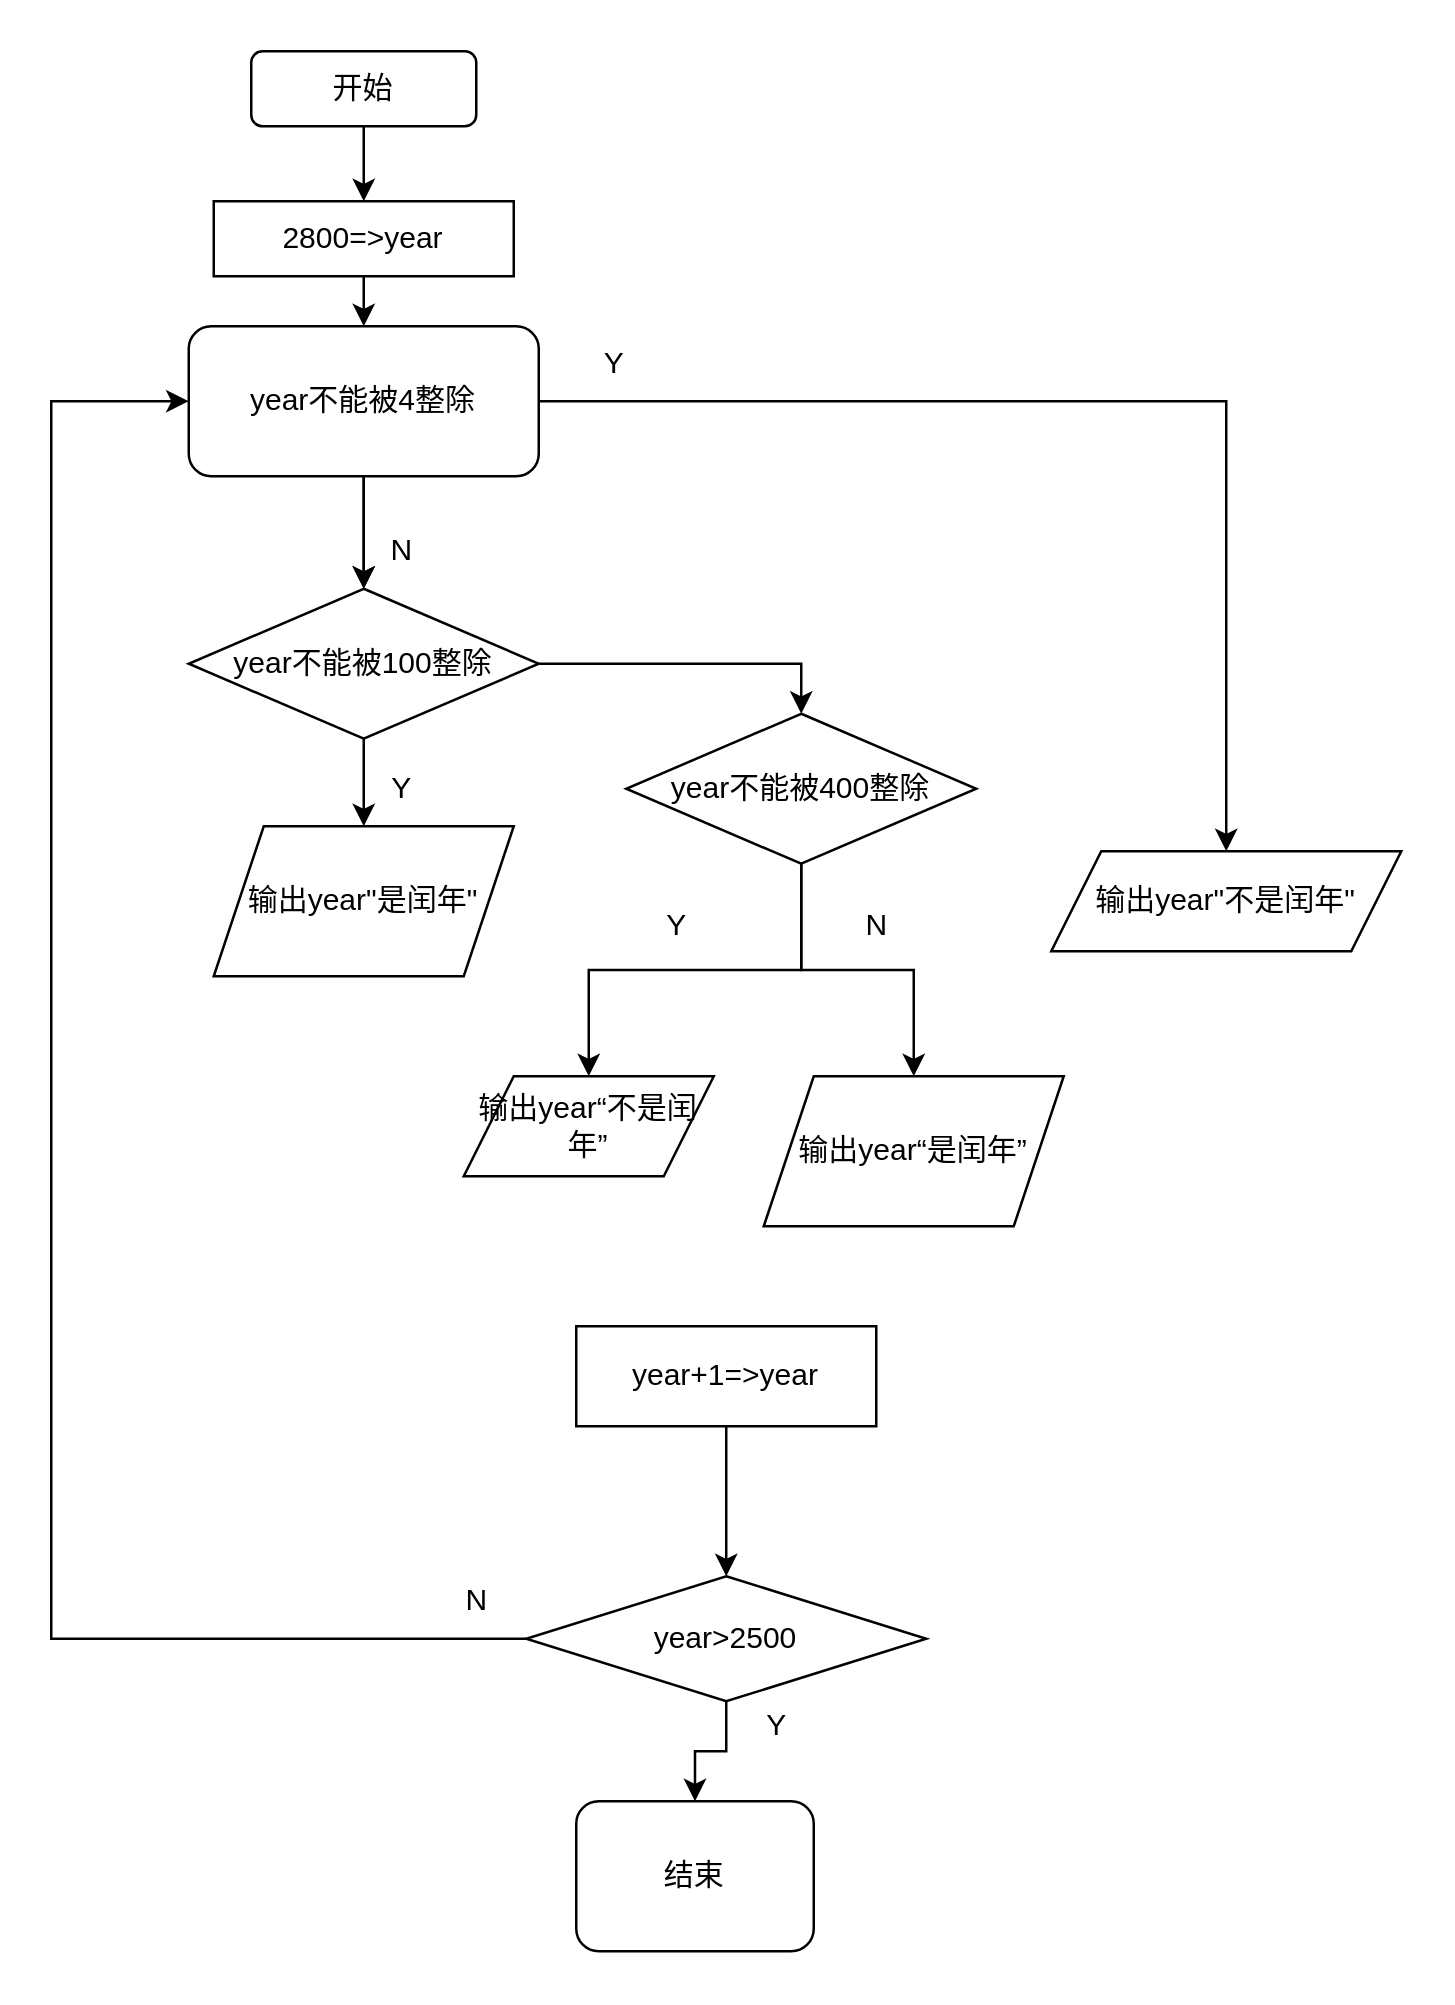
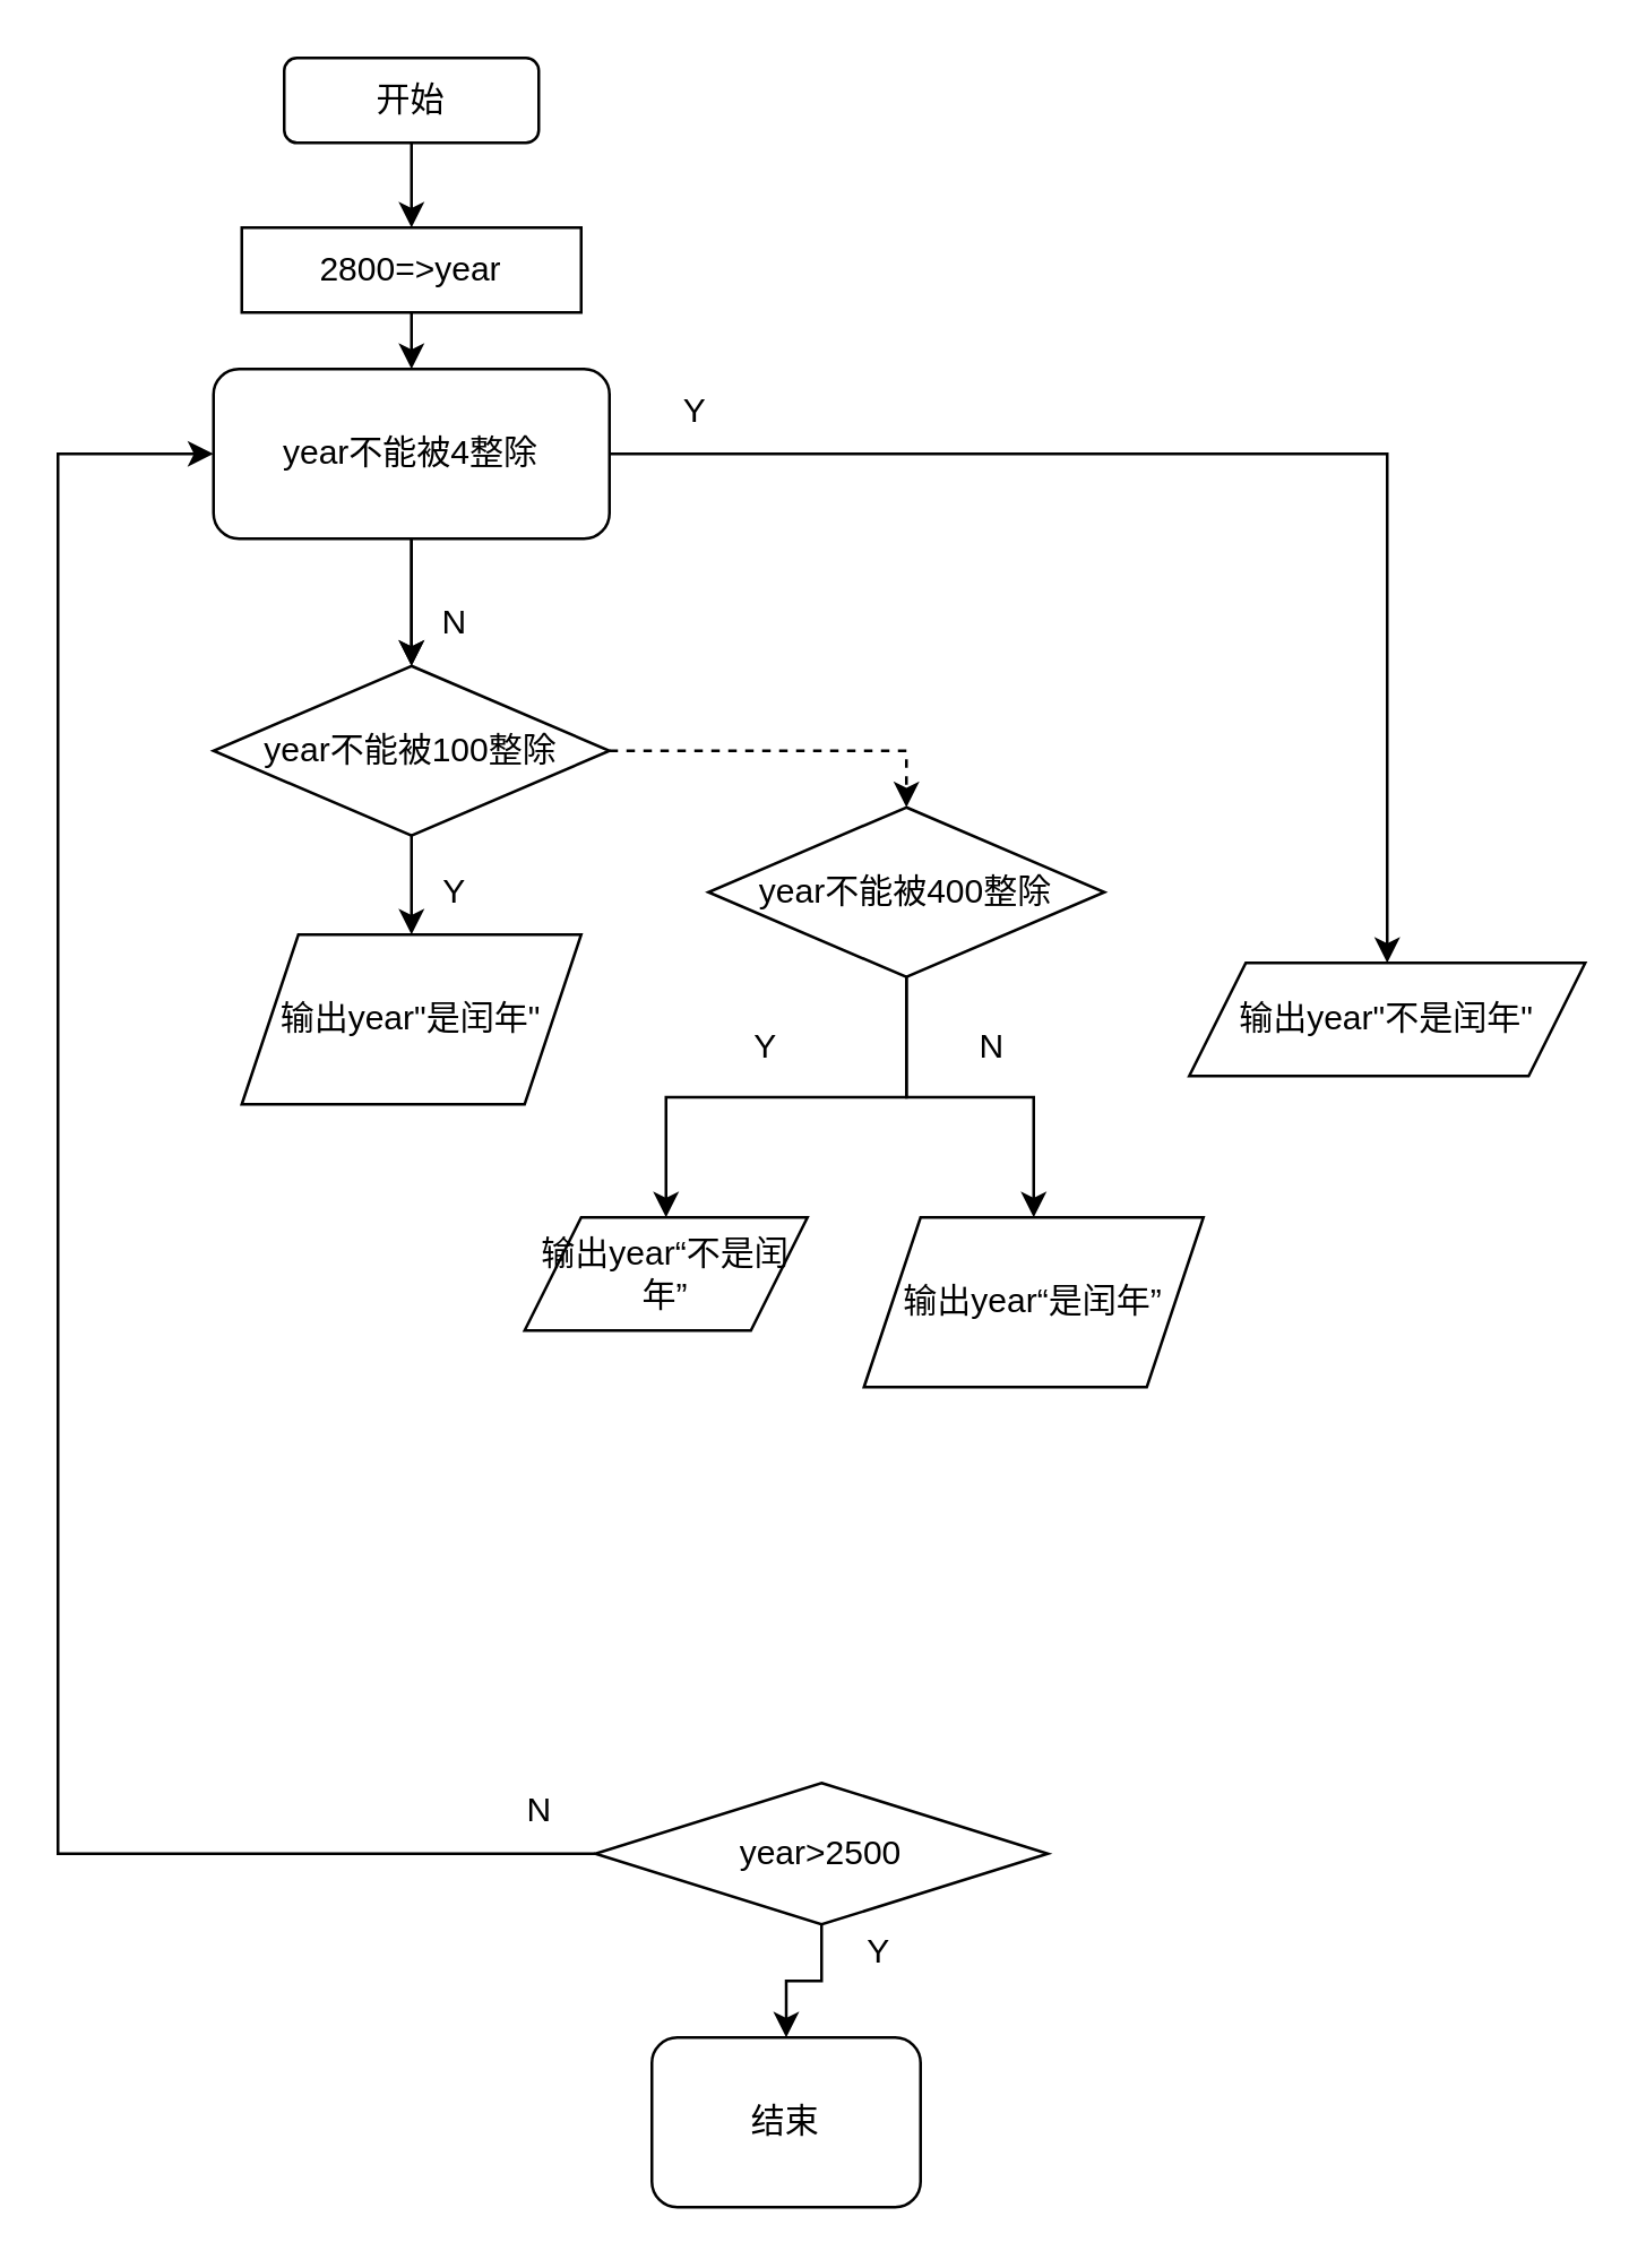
  <mxCell id="0" />
  <mxCell id="1" parent="0" />
  <mxCell id="2" style="edgeStyle=orthogonalEdgeStyle;rounded=0;orthogonalLoop=1;jettySize=auto;html=1;entryX=0.5;entryY=0;entryDx=0;entryDy=0;" edge="1" parent="1" source="3" target="5"><mxGeometry relative="1" as="geometry" /></mxCell>
  <mxCell id="3" value="开始" style="rounded=1;whiteSpace=wrap;html=1;" vertex="1" parent="1"><mxGeometry x="100" y="20" width="90" height="30" as="geometry" /></mxCell>
  <mxCell id="4" style="edgeStyle=orthogonalEdgeStyle;rounded=0;orthogonalLoop=1;jettySize=auto;html=1;exitX=0.5;exitY=1;exitDx=0;exitDy=0;entryX=0.5;entryY=0;entryDx=0;entryDy=0;" edge="1" parent="1" source="5" target="9"><mxGeometry relative="1" as="geometry" /></mxCell>
  <mxCell id="5" value="2800=&amp;gt;year" style="rounded=0;whiteSpace=wrap;html=1;" vertex="1" parent="1"><mxGeometry x="85" y="80" width="120" height="30" as="geometry" /></mxCell>
  <mxCell id="6" value="" style="edgeStyle=orthogonalEdgeStyle;rounded=0;orthogonalLoop=1;jettySize=auto;html=1;" edge="1" parent="1" source="9" target="12"><mxGeometry relative="1" as="geometry" /></mxCell>
  <mxCell id="7" value="" style="edgeStyle=orthogonalEdgeStyle;rounded=0;orthogonalLoop=1;jettySize=auto;html=1;" edge="1" parent="1" source="9" target="12"><mxGeometry relative="1" as="geometry" /></mxCell>
  <mxCell id="8" style="edgeStyle=orthogonalEdgeStyle;rounded=0;orthogonalLoop=1;jettySize=auto;html=1;entryX=0.5;entryY=0;entryDx=0;entryDy=0;" edge="1" parent="1" source="9" target="20"><mxGeometry relative="1" as="geometry" /></mxCell>
  <mxCell id="9" value="year不能被4整除" style="whiteSpace=wrap;html=1;rounded=1;" vertex="1" parent="1"><mxGeometry x="75" y="130" width="140" height="60" as="geometry" /></mxCell>
  <mxCell id="10" style="edgeStyle=orthogonalEdgeStyle;rounded=0;orthogonalLoop=1;jettySize=auto;html=1;exitX=0.5;exitY=1;exitDx=0;exitDy=0;entryX=0.5;entryY=0;entryDx=0;entryDy=0;" edge="1" parent="1" source="12" target="14"><mxGeometry relative="1" as="geometry" /></mxCell>
- <mxCell id="11" style="edgeStyle=orthogonalEdgeStyle;rounded=0;orthogonalLoop=1;jettySize=auto;html=1;entryX=0.5;entryY=0;entryDx=0;entryDy=0;" edge="1" parent="1" source="12" target="18"><mxGeometry relative="1" as="geometry" /></mxCell>
+ <mxCell id="11" style="edgeStyle=orthogonalEdgeStyle;rounded=0;orthogonalLoop=1;jettySize=auto;html=1;entryX=0.5;entryY=0;entryDx=0;entryDy=0;dashed=1;" edge="1" parent="1" source="12" target="18"><mxGeometry relative="1" as="geometry" /></mxCell>
  <mxCell id="12" value="year不能被100整除" style="rhombus;whiteSpace=wrap;html=1;" vertex="1" parent="1"><mxGeometry x="75" y="235" width="140" height="60" as="geometry" /></mxCell>
  <mxCell id="13" value="N" style="text;html=1;align=center;verticalAlign=middle;resizable=0;points=[];autosize=1;strokeColor=none;fillColor=none;" vertex="1" parent="1"><mxGeometry x="145" y="205" width="30" height="30" as="geometry" /></mxCell>
  <mxCell id="14" value="输出year&quot;是闰年&quot;" style="shape=parallelogram;perimeter=parallelogramPerimeter;whiteSpace=wrap;html=1;fixedSize=1;" vertex="1" parent="1"><mxGeometry x="85" y="330" width="120" height="60" as="geometry" /></mxCell>
  <mxCell id="15" value="Y" style="text;html=1;align=center;verticalAlign=middle;resizable=0;points=[];autosize=1;strokeColor=none;fillColor=none;" vertex="1" parent="1"><mxGeometry x="145" y="300" width="30" height="30" as="geometry" /></mxCell>
  <mxCell id="16" style="edgeStyle=orthogonalEdgeStyle;rounded=0;orthogonalLoop=1;jettySize=auto;html=1;entryX=0.5;entryY=0;entryDx=0;entryDy=0;" edge="1" parent="1" source="18" target="21"><mxGeometry relative="1" as="geometry" /></mxCell>
  <mxCell id="17" style="edgeStyle=orthogonalEdgeStyle;rounded=0;orthogonalLoop=1;jettySize=auto;html=1;entryX=0.5;entryY=0;entryDx=0;entryDy=0;" edge="1" parent="1" source="18" target="22"><mxGeometry relative="1" as="geometry" /></mxCell>
  <mxCell id="18" value="year不能被400整除" style="rhombus;whiteSpace=wrap;html=1;" vertex="1" parent="1"><mxGeometry x="250" y="285" width="140" height="60" as="geometry" /></mxCell>
  <mxCell id="19" value="Y" style="text;html=1;align=center;verticalAlign=middle;resizable=0;points=[];autosize=1;strokeColor=none;fillColor=none;" vertex="1" parent="1"><mxGeometry x="230" y="130" width="30" height="30" as="geometry" /></mxCell>
  <mxCell id="20" value="输出year&quot;不是闰年&quot;" style="shape=parallelogram;perimeter=parallelogramPerimeter;whiteSpace=wrap;html=1;fixedSize=1;" vertex="1" parent="1"><mxGeometry x="420" y="340" width="140" height="40" as="geometry" /></mxCell>
  <mxCell id="21" value="输出year“不是闰年”" style="shape=parallelogram;perimeter=parallelogramPerimeter;whiteSpace=wrap;html=1;fixedSize=1;" vertex="1" parent="1"><mxGeometry x="185" y="430" width="100" height="40" as="geometry" /></mxCell>
  <mxCell id="22" value="输出year“是闰年”" style="shape=parallelogram;perimeter=parallelogramPerimeter;whiteSpace=wrap;html=1;fixedSize=1;" vertex="1" parent="1"><mxGeometry x="305" y="430" width="120" height="60" as="geometry" /></mxCell>
  <mxCell id="23" value="Y" style="text;html=1;align=center;verticalAlign=middle;resizable=0;points=[];autosize=1;strokeColor=none;fillColor=none;" vertex="1" parent="1"><mxGeometry x="255" y="355" width="30" height="30" as="geometry" /></mxCell>
  <mxCell id="24" value="N" style="text;html=1;align=center;verticalAlign=middle;resizable=0;points=[];autosize=1;strokeColor=none;fillColor=none;" vertex="1" parent="1"><mxGeometry x="335" y="355" width="30" height="30" as="geometry" /></mxCell>
- <mxCell id="25" value="" style="edgeStyle=orthogonalEdgeStyle;rounded=0;orthogonalLoop=1;jettySize=auto;html=1;" edge="1" parent="1" source="26" target="29"><mxGeometry relative="1" as="geometry" /></mxCell>
- <mxCell id="26" value="year+1=&amp;gt;year" style="whiteSpace=wrap;html=1;" vertex="1" parent="1"><mxGeometry x="230" y="530" width="120" height="40" as="geometry" /></mxCell>
  <mxCell id="27" style="edgeStyle=orthogonalEdgeStyle;rounded=0;orthogonalLoop=1;jettySize=auto;html=1;entryX=0.5;entryY=0;entryDx=0;entryDy=0;" edge="1" parent="1" source="29" target="30"><mxGeometry relative="1" as="geometry" /></mxCell>
  <mxCell id="28" style="edgeStyle=orthogonalEdgeStyle;rounded=0;orthogonalLoop=1;jettySize=auto;html=1;entryX=0;entryY=0.5;entryDx=0;entryDy=0;" edge="1" parent="1" source="29" target="9"><mxGeometry relative="1" as="geometry"><mxPoint x="20" y="260" as="targetPoint" /><Array as="points"><mxPoint x="20" y="655" /><mxPoint x="20" y="160" /></Array></mxGeometry></mxCell>
  <mxCell id="29" value="year&amp;gt;2500" style="rhombus;whiteSpace=wrap;html=1;" vertex="1" parent="1"><mxGeometry x="210" y="630" width="160" height="50" as="geometry" /></mxCell>
  <mxCell id="30" value="结束" style="rounded=1;whiteSpace=wrap;html=1;" vertex="1" parent="1"><mxGeometry x="230" y="720" width="95" height="60" as="geometry" /></mxCell>
  <mxCell id="31" value="Y" style="text;html=1;align=center;verticalAlign=middle;resizable=0;points=[];autosize=1;strokeColor=none;fillColor=none;" vertex="1" parent="1"><mxGeometry x="295" y="675" width="30" height="30" as="geometry" /></mxCell>
  <mxCell id="32" value="N" style="text;html=1;align=center;verticalAlign=middle;resizable=0;points=[];autosize=1;strokeColor=none;fillColor=none;" vertex="1" parent="1"><mxGeometry x="175" y="625" width="30" height="30" as="geometry" /></mxCell>
